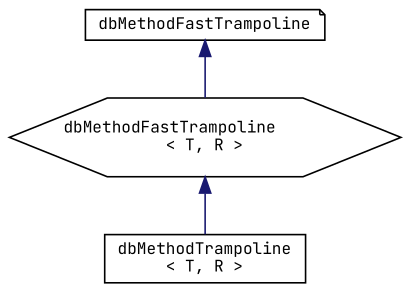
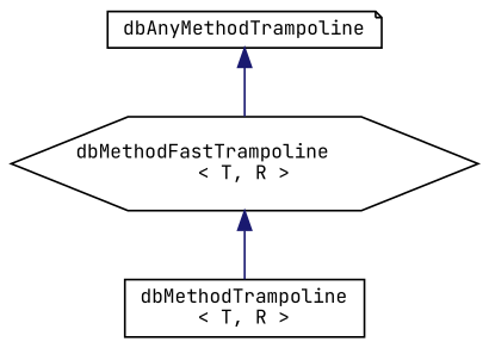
  digraph {
    fontname="JetBrains Mono"
    rankdir=TB
    node [color=black fillcolor=white fontname="JetBrains Mono" fontsize=10 style=filled]
    edge [color=midnightblue dir=back fontname="JetBrains Mono" fontsize=10 labelfontname=Helvetica labelfontsize=10 style=solid]
-   n1 [height=0.2 label=dbMethodFastTrampoline shape=note width=0.4]
+   n1 [height=0.2 label=dbAnyMethodTrampoline shape=note width=0.4]
    n2 [height=0.2 label="dbMethodFastTrampoline\l\< T, R \>" shape=hexagon width=0.4]
    n3 [height=0.2 label="dbMethodTrampoline\l\< T, R \>" shape=box width=0.4]
    n1 -> n2
    n2 -> n3
  }
